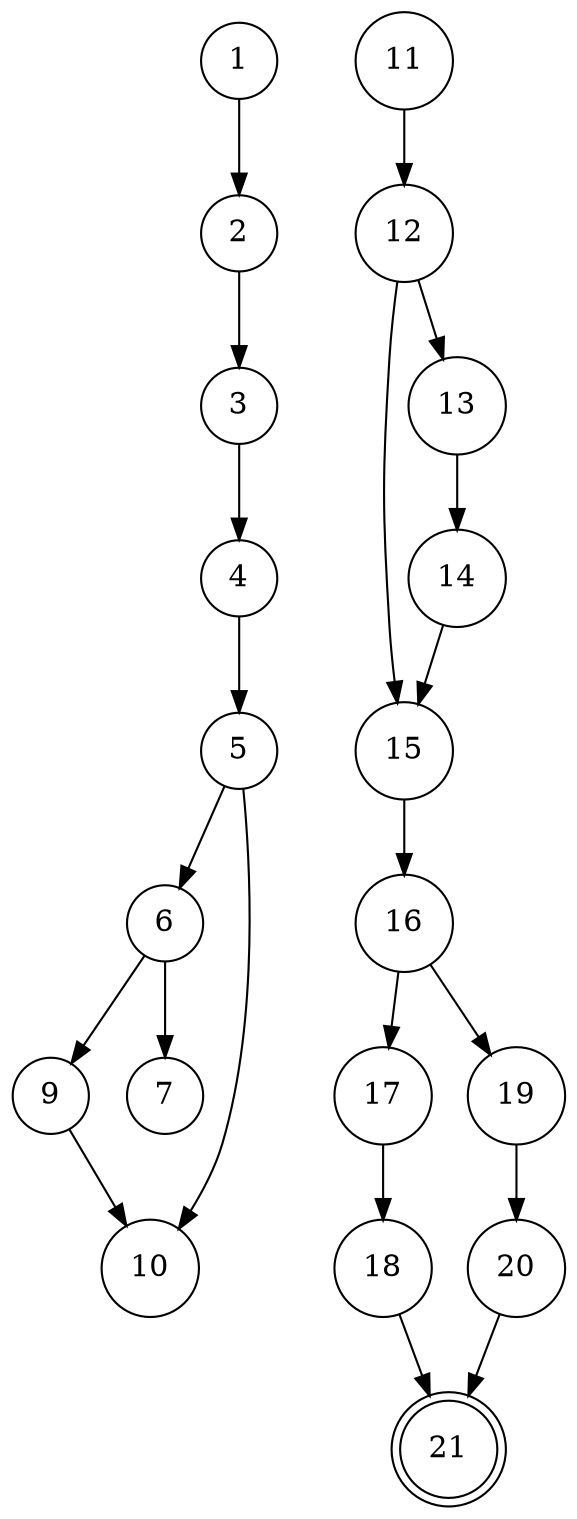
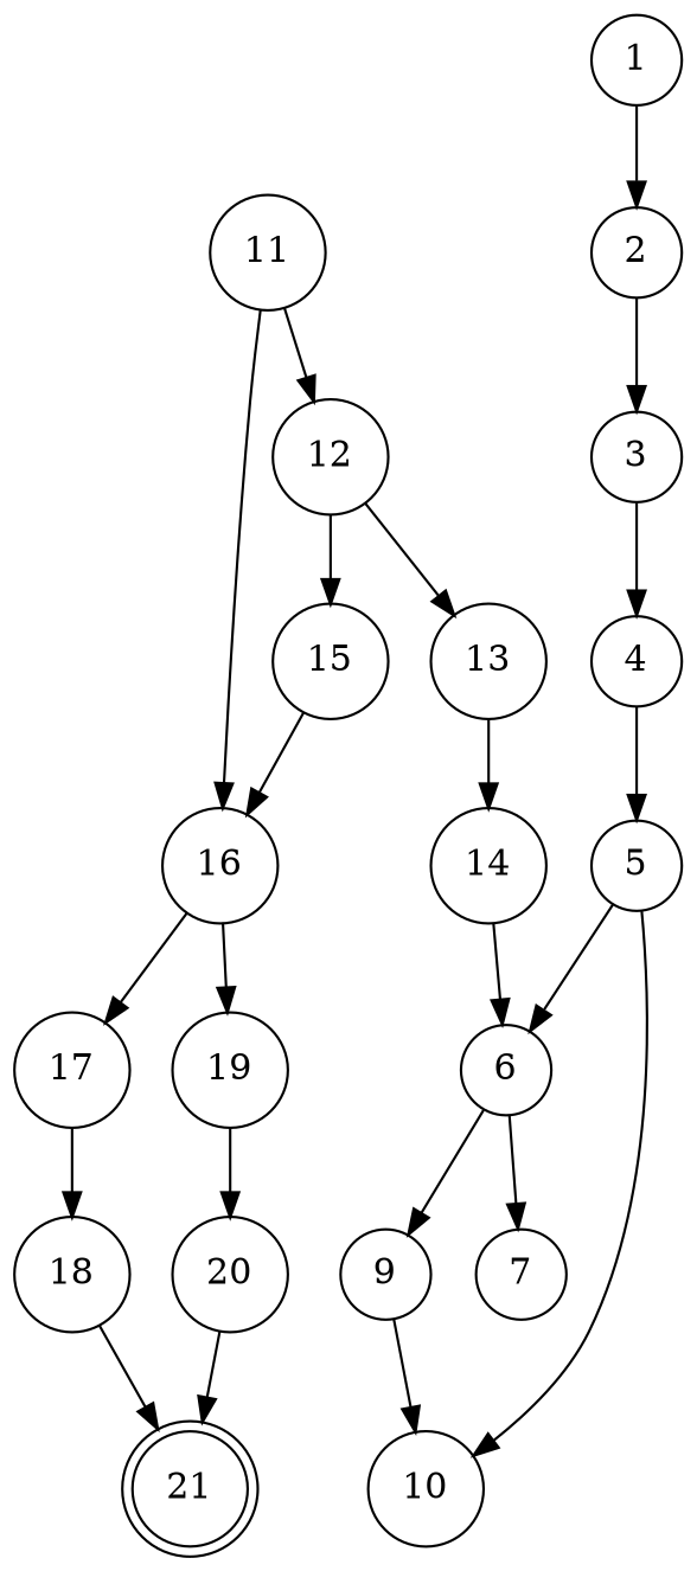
  digraph {
    node [shape=circle]
    1
    2
    3
    21 [shape=doublecircle]
    4
    5
    6
    10
    9
    7
    11
    12
    16
    15
    13
    17
    19
    14
    18
    20
    1 -> 2
    2 -> 3
    3 -> 4
    4 -> 5
    5 -> 6
    5 -> 10
    6 -> 9
    6 -> 7
    9 -> 10
    11 -> 12
+   11 -> 16
    12 -> 15
    12 -> 13
    16 -> 17
    16 -> 19
    15 -> 16
    13 -> 14
    17 -> 18
    19 -> 20
-   14 -> 15
+   14 -> 6
    18 -> 21
    20 -> 21
  }
